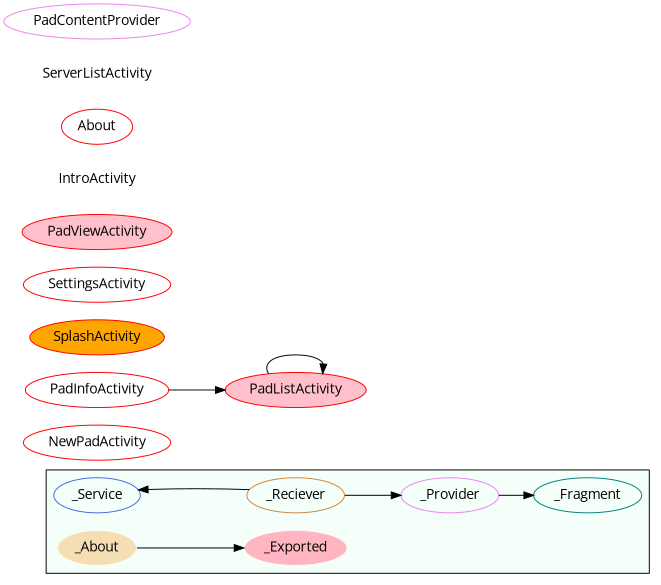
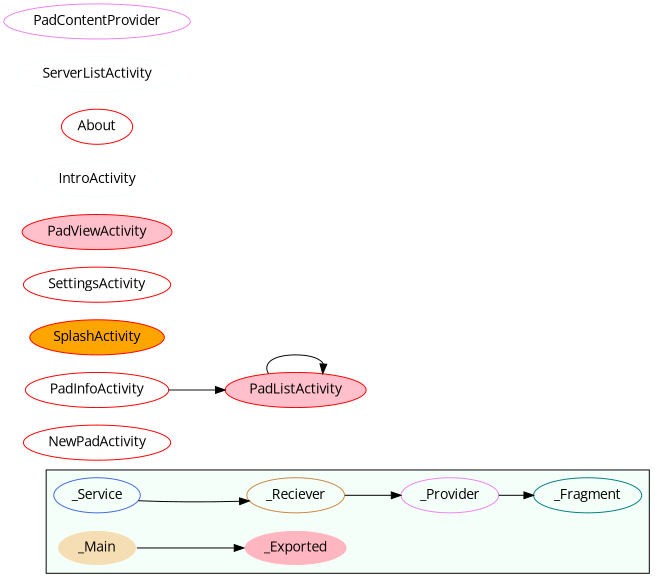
  digraph {
    fontname="Open Sans"
    rankdir=LR
    node [color=red fontname="Open Sans"]
    edge [fontname="Open Sans"]
    _Service [color=royalblue]
    _Reciever [color=peru]
    _Provider [color=violet]
    _Fragment [color=teal]
-   _Main [color=mintcream fillcolor=wheat style=filled label=_About]
+   _Main [color=mintcream fillcolor=wheat style=filled]
    _Exported [color=mintcream fillcolor=lightpink style=filled]
    NewPadActivity
    PadListActivity [fillcolor=pink style=filled]
    SplashActivity [fillcolor=orange style=filled]
    SettingsActivity
    PadViewActivity [fillcolor=pink style=filled]
    PadInfoActivity
    IntroActivity [color=mintcream]
    About
    ServerListActivity [color=mintcream]
    PadContentProvider [color=violet]
    subgraph cluster_1 {
      bgcolor=mintcream
      _Service
      _Reciever
      _Provider
      _Fragment
      _Main
      _Exported
    }
-   _Reciever -> _Service
+   _Service -> _Reciever
    _Reciever -> _Provider
    _Provider -> _Fragment
    _Main -> _Exported
    PadListActivity -> PadListActivity
    PadInfoActivity -> PadListActivity
  }
